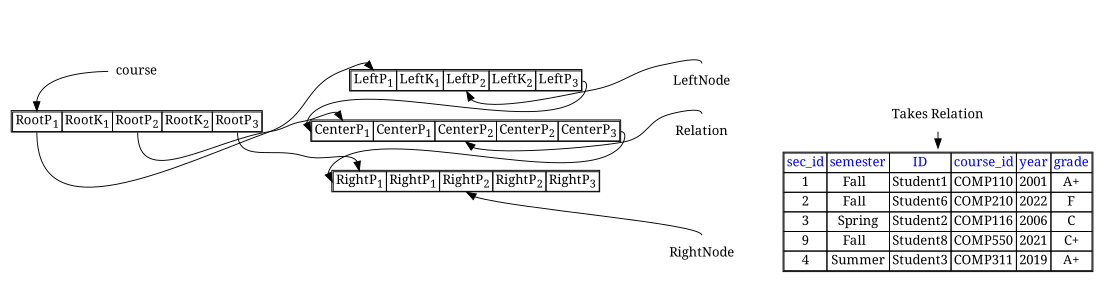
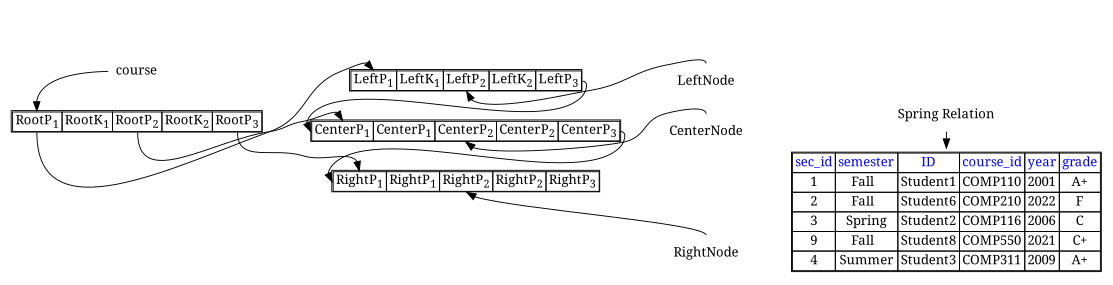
  digraph {
    fontname="Noto Serif"
    rankdir=LR
    splines=true
    node [fontname="Noto Serif" shape=none]
    edge [fontname="Noto Serif" headport=ptr1 style=invis]
    n1 [label=<<table border="1" cellborder="1" cellspacing="0">                     <tr>                         <td port="ptr1">RootP<sub>1</sub></td>                         <td port="key1">RootK<sub>1</sub></td>                         <td port="ptr2">RootP<sub>2</sub></td>                         <td port="key2">RootK<sub>2</sub></td>                         <td port="ptr3">RootP<sub>3</sub></td>                     </tr>                 </table>>]
    n2 [label=course]
    level1 [share=point style=invis shape=""]
    n4 [label=<<table border="1" cellborder="1" cellspacing="0">                     <tr>                         <td port="ptr1">LeftP<sub>1</sub></td>                         <td port="key1">LeftK<sub>1</sub></td>                         <td port="ptr2">LeftP<sub>2</sub></td>                         <td port="key2">LeftK<sub>2</sub></td>                         <td port="ptr3">LeftP<sub>3</sub></td>                     </tr>                 </table>>]
    n5 [label=<<table border="1" cellborder="1" cellspacing="0">                     <tr>                         <td port="ptr1">CenterP<sub>1</sub></td>                         <td port="key1">CenterP<sub>1</sub></td>                         <td port="ptr2">CenterP<sub>2</sub></td>                         <td port="key2">CenterP<sub>2</sub></td>                         <td port="ptr3">CenterP<sub>3</sub></td>                     </tr>                 </table>>]
    n6 [label=<<table border="1" cellborder="1" cellspacing="0">                     <tr>                         <td port="ptr1">RightP<sub>1</sub></td>                         <td port="key1">RightP<sub>1</sub></td>                         <td port="ptr2">RightP<sub>2</sub></td>                         <td port="key2">RightP<sub>2</sub></td>                         <td port="ptr3">RightP<sub>3</sub></td>                     </tr>                 </table>>]
    level2 [share=point style=invis shape=""]
    n8 [label=LeftNode]
-   n9 [label=Relation]
+   n9 [label=CenterNode]
    n10 [label=RightNode]
    level3 [share=point style=invis shape=""]
-   n12 [label=<<table border="1" cellborder="1" cellspacing="0">                  <tr><td><font color="blue">sec_id</font></td>                      <td><font color="blue">semester</font></td>                      <td><font color="blue">ID</font></td>                      <td><font color="blue">course_id</font></td>                      <td><font color="blue">year</font></td>                      <td><font color="blue">grade</font></td>                      </tr>                  <tr><td>1</td><td>Fall  </td><td>Student1</td><td>COMP110</td><td>2001</td><td>A+</td></tr>                  <tr><td>2</td><td>Fall  </td><td>Student6</td><td>COMP210</td><td>2022</td><td port="2">F</td></tr>                  <tr><td>3</td><td>Spring</td><td>Student2</td><td>COMP116</td><td>2006</td><td>C</td></tr>                  <tr><td>9</td><td>Fall  </td><td>Student8</td><td>COMP550</td><td>2021</td><td>C+</td></tr>                  <tr><td>4</td><td>Summer</td><td>Student3</td><td>COMP311</td><td>2019</td><td>A+</td></tr>                 </table>>]
-   n13 [label="Takes Relation"]
+   n12 [label=<<table border="1" cellborder="1" cellspacing="0">                  <tr><td><font color="blue">sec_id</font></td>                      <td><font color="blue">semester</font></td>                      <td><font color="blue">ID</font></td>                      <td><font color="blue">course_id</font></td>                      <td><font color="blue">year</font></td>                      <td><font color="blue">grade</font></td>                      </tr>                  <tr><td>1</td><td>Fall  </td><td>Student1</td><td>COMP110</td><td>2001</td><td>A+</td></tr>                  <tr><td>2</td><td>Fall  </td><td>Student6</td><td>COMP210</td><td>2022</td><td port="2">F</td></tr>                  <tr><td>3</td><td>Spring</td><td>Student2</td><td>COMP116</td><td>2006</td><td>C</td></tr>                  <tr><td>9</td><td>Fall  </td><td>Student8</td><td>COMP550</td><td>2021</td><td>C+</td></tr>                  <tr><td>4</td><td>Summer</td><td>Student3</td><td>COMP311</td><td>2009</td><td>A+</td></tr>                 </table>>]
+   n13 [label="Spring Relation"]
    level4 [share=point style=invis shape=""]
    subgraph sub_1 {
      rank=source
      n1
      n2
      level1
    }
    subgraph sub_2 {
      rank=same
      n4
      n5
      n6
      level2
    }
    subgraph sub_3 {
      rank=same
      n8
      n9
      n10
      level3
    }
    subgraph sub_4 {
      rank=same
      n12
      n13
      level4
    }
    n1 -> n4 [tailport="ptr1:s"]
    n1 -> n4 [headport="ptr1:n" tailport="ptr1:s" style=""]
    n1 -> n5 [tailport="ptr2:s"]
    n1 -> n5 [headport="ptr1:n" tailport="ptr2:s" style=""]
    n1 -> n6 [tailport="ptr3:s"]
    n1 -> n6 [headport="ptr1:n" tailport="ptr3:s" style=""]
    n2 -> n1 [style=""]
    n2 -> n4
    n4 -> n5 [tailport=ptr3]
    n4 -> n5 [headport="ptr1:w" tailport="ptr3:e" style=""]
    n4 -> n8
    n5 -> n6 [tailport=ptr3]
    n5 -> n6 [headport="ptr1:w" tailport="ptr3:e" style=""]
    n6 -> n12 [tailport=ptr1]
    n6 -> n13 [tailport=ptr1]
    n8 -> n4 [headport=ptr2]
    n8 -> n4 [headport="ptr2:s" tailport=n style=""]
    n8 -> n12 [headport=n tailport=s]
    n9 -> n5 [headport=ptr2]
    n9 -> n5 [headport="ptr2:s" tailport=n style=""]
    n9 -> n12 [headport=n tailport=s]
    n10 -> n6 [headport=ptr2]
    n10 -> n6 [headport="ptr2:s" tailport=n style=""]
    n10 -> n12 [headport=n tailport=s]
    n13 -> n12 [style=""]
  }
